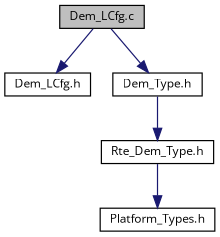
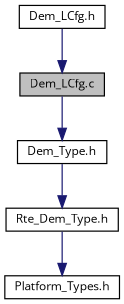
  digraph {
    fontname="Open Sans"
    node [color=black fillcolor=white fontname="Open Sans" fontsize=10 shape=record style=filled]
    edge [color=midnightblue fontname="Open Sans" fontsize=10 labelfontname=Helvetica labelfontsize=10 style=solid]
    n1 [fillcolor=grey75 fontcolor=black height=0.2 label="Dem_LCfg.c" width=0.4]
    n2 [height=0.2 label="Dem_LCfg.h" width=0.4]
    n3 [height=0.2 label="Dem_Type.h" width=0.4]
    n4 [height=0.2 label="Rte_Dem_Type.h" width=0.4]
    n5 [height=0.2 label="Platform_Types.h" width=0.4]
-   n1 -> n2
+   n2 -> n1
    n1 -> n3
    n3 -> n4
    n4 -> n5
  }
